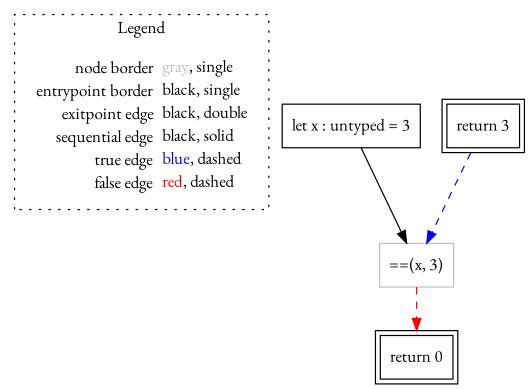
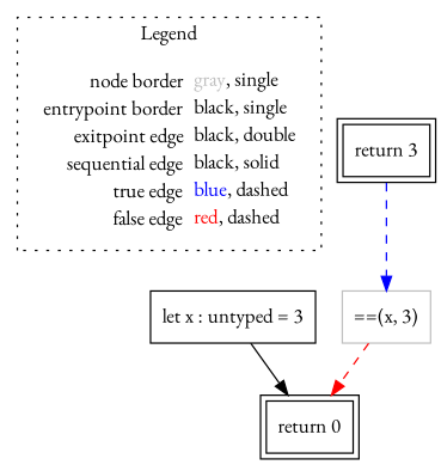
  digraph {
    fontname="EB Garamond"
    node [fontname="EB Garamond" shape=rect color=black]
    edge [fontname="EB Garamond" style=dashed]
    n1 [label=<<table border="0" cellpadding="2" cellspacing="0" cellborder="0"><tr><td align="right">node border&nbsp;</td><td align="left"><font color="gray">gray</font>, single</td></tr><tr><td align="right">entrypoint border&nbsp;</td><td align="left"><font color="black">black</font>, single</td></tr><tr><td align="right">exitpoint edge&nbsp;</td><td align="left"><font color="black">black</font>, double</td></tr><tr><td align="right">sequential edge&nbsp;</td><td align="left"><font color="black">black</font>, solid</td></tr><tr><td align="right">true edge&nbsp;</td><td align="left"><font color="blue">blue</font>, dashed</td></tr><tr><td align="right">false edge&nbsp;</td><td align="left"><font color="red">red</font>, dashed</td></tr></table>> shape=plaintext color=""]
    n2 [label=<let x : untyped = 3>]
    n3 [color=gray label=<==(x, 3)>]
    n4 [label=<return 0> peripheries=2]
    n5 [label=<return 3> peripheries=2]
    subgraph cluster_1 {
      label=Legend
      style=dotted
      n1
    }
-   n2 -> n3 [color=black style=""]
+   n2 -> n4 [color=black style=""]
    n3 -> n4 [color=red]
    n5 -> n3 [color=blue]
  }
